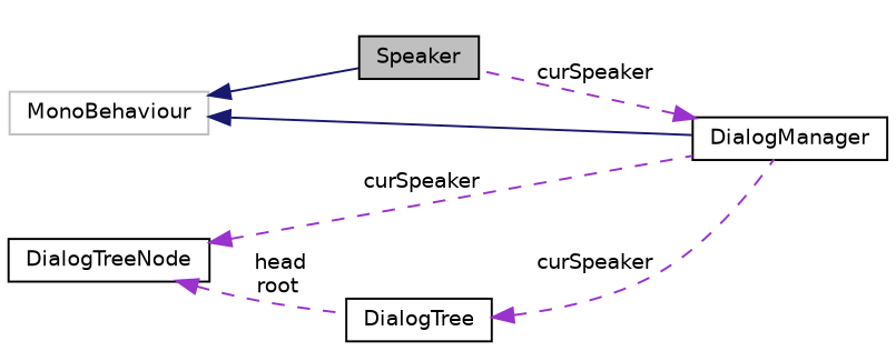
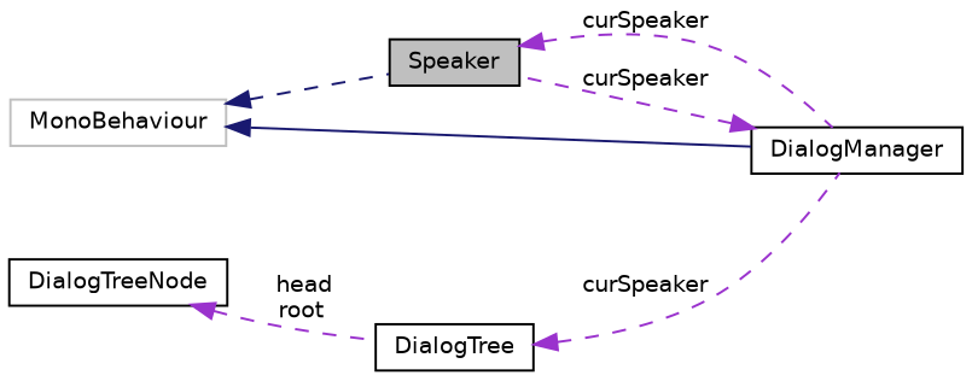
  digraph {
    rankdir=LR
    node [color=black fillcolor=white fontname=Helvetica fontsize=10 shape=record style=filled]
    edge [color=darkorchid3 dir=back fontname=Helvetica fontsize=10 labelfontname=Helvetica labelfontsize=10 style=dashed]
    n1 [fillcolor=grey75 fontcolor=black height=0.2 label=Speaker width=0.4]
    n2 [height=0.2 label=DialogManager width=0.4]
    n3 [color=grey75 height=0.2 label=MonoBehaviour width=0.4]
    n4 [height=0.2 label=DialogTree width=0.4]
    n5 [height=0.2 label=DialogTreeNode width=0.4]
-   n5 -> n2 [label=" curSpeaker"]
+   n1 -> n2 [label=" curSpeaker"]
    n2 -> n1 [label=" curSpeaker"]
-   n3 -> n1 [color=midnightblue style=solid]
+   n3 -> n1 [color=midnightblue]
    n3 -> n2 [color=midnightblue style=solid]
    n4 -> n2 [label=" curSpeaker"]
    n5 -> n4 [label=" head\nroot"]
  }
